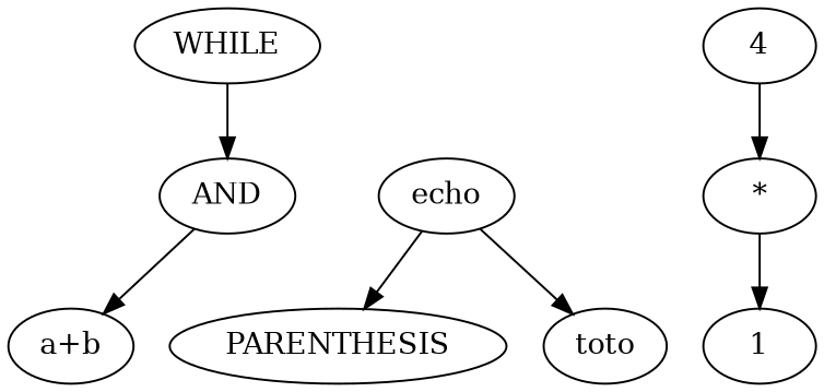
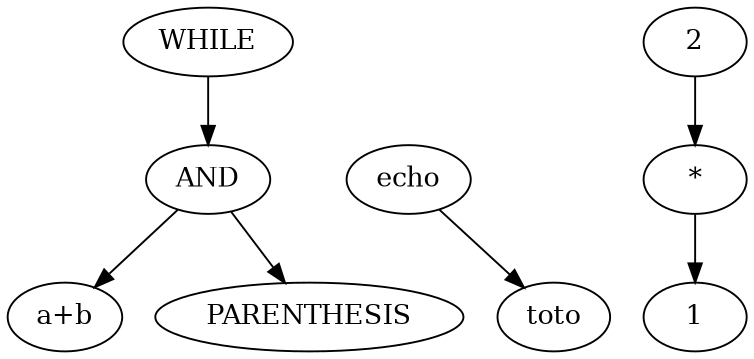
  digraph {
    n1 [label=WHILE]
    n2 [label=AND]
    n3 [label=PARENTHESIS]
    n4 [label="a+b"]
    n5 [label=echo]
    n6 [label=toto]
-   n7 [label=4]
+   n7 [label=2]
    n8 [label="*"]
    n9 [label=1]
    n1 -> n2
-   n5 -> n3
+   n2 -> n3
    n2 -> n4
    n5 -> n6
    n7 -> n8
    n8 -> n9
  }
